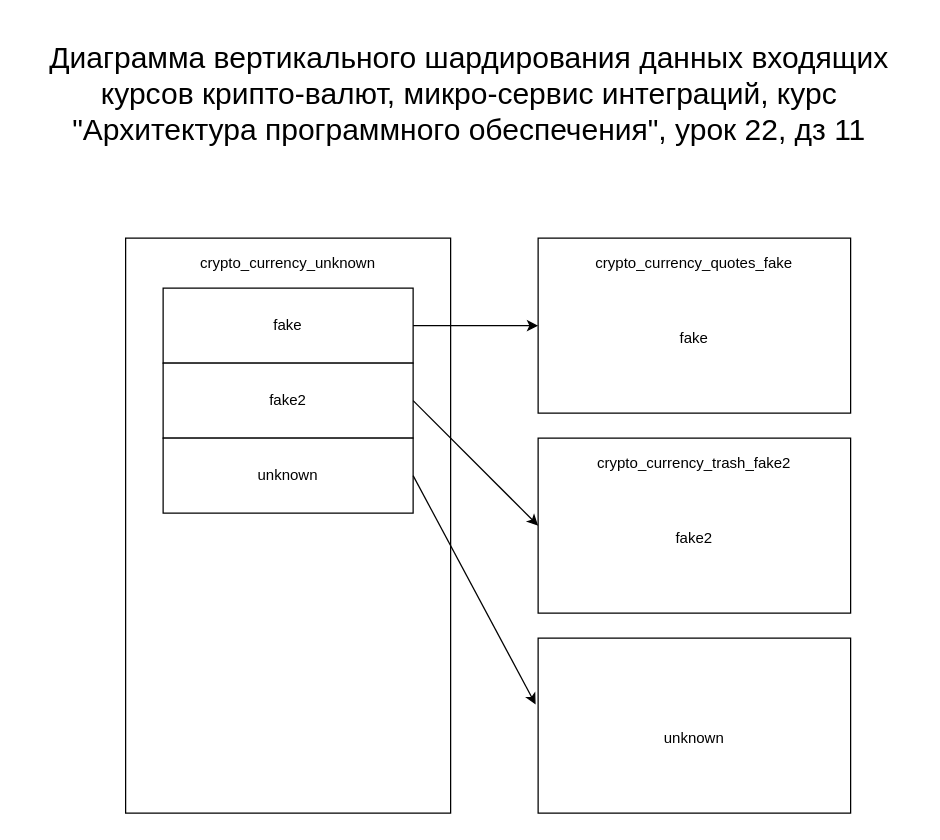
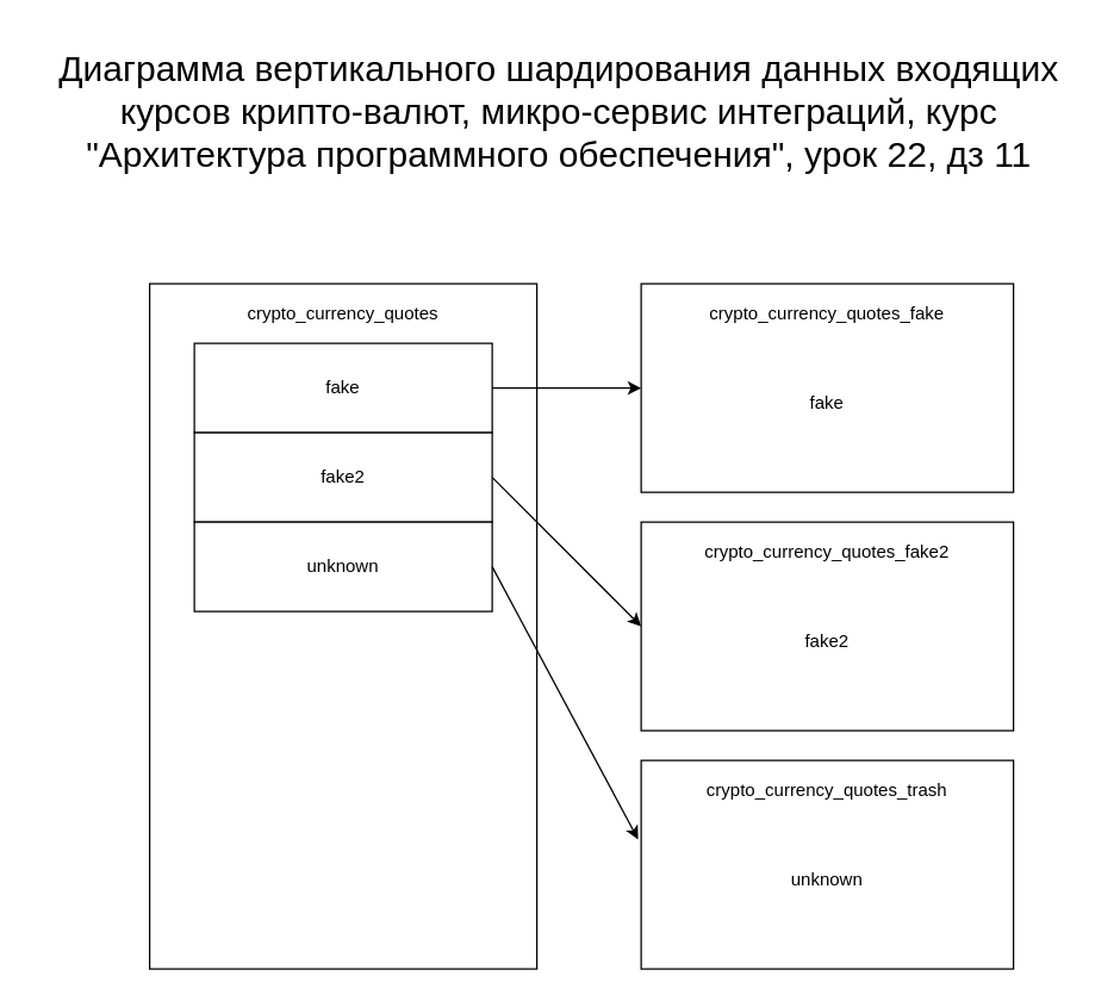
  <mxCell id="0" />
  <mxCell id="1" parent="0" />
  <mxCell id="2" value="&lt;font style=&quot;font-size: 24px&quot;&gt;Диаграмма вертикального шардирования данных входящих курсов крипто-валют, микро-сервис интеграций, курс &quot;Архитектура программного обеспечения&quot;, урок 22, дз 11&lt;br&gt;&lt;/font&gt;" style="text;html=1;strokeColor=none;fillColor=none;align=center;verticalAlign=middle;whiteSpace=wrap;rounded=0;" parent="1" vertex="1"><mxGeometry x="20" y="20" width="710" height="110" as="geometry" /></mxCell>
  <mxCell id="3" value="" style="rounded=0;whiteSpace=wrap;html=1;" parent="1" vertex="1"><mxGeometry x="100" y="190" width="260" height="460" as="geometry" /></mxCell>
  <mxCell id="4" value="" style="rounded=0;whiteSpace=wrap;html=1;" parent="1" vertex="1"><mxGeometry x="430" y="190" width="250" height="140" as="geometry" /></mxCell>
  <mxCell id="5" value="" style="rounded=0;whiteSpace=wrap;html=1;" parent="1" vertex="1"><mxGeometry x="430" y="350" width="250" height="140" as="geometry" /></mxCell>
  <mxCell id="6" value="" style="rounded=0;whiteSpace=wrap;html=1;" parent="1" vertex="1"><mxGeometry x="430" y="510" width="250" height="140" as="geometry" /></mxCell>
- <mxCell id="7" value="crypto_currency_unknown" style="text;html=1;strokeColor=none;fillColor=none;align=center;verticalAlign=middle;whiteSpace=wrap;rounded=0;" parent="1" vertex="1"><mxGeometry x="110" y="200" width="240" height="20" as="geometry" /></mxCell>
+ <mxCell id="7" value="crypto_currency_quotes" style="text;html=1;strokeColor=none;fillColor=none;align=center;verticalAlign=middle;whiteSpace=wrap;rounded=0;" parent="1" vertex="1"><mxGeometry x="110" y="200" width="240" height="20" as="geometry" /></mxCell>
  <mxCell id="8" value="crypto_currency_quotes_fake" style="text;html=1;strokeColor=none;fillColor=none;align=center;verticalAlign=middle;whiteSpace=wrap;rounded=0;" parent="1" vertex="1"><mxGeometry x="440" y="200" width="230" height="20" as="geometry" /></mxCell>
- <mxCell id="9" value="crypto_currency_trash_fake2" style="text;html=1;strokeColor=none;fillColor=none;align=center;verticalAlign=middle;whiteSpace=wrap;rounded=0;" parent="1" vertex="1"><mxGeometry x="440" y="360" width="230" height="20" as="geometry" /></mxCell>
+ <mxCell id="9" value="crypto_currency_quotes_fake2" style="text;html=1;strokeColor=none;fillColor=none;align=center;verticalAlign=middle;whiteSpace=wrap;rounded=0;" parent="1" vertex="1"><mxGeometry x="440" y="360" width="230" height="20" as="geometry" /></mxCell>
+ <mxCell id="10" value="crypto_currency_quotes_trash" style="text;html=1;strokeColor=none;fillColor=none;align=center;verticalAlign=middle;whiteSpace=wrap;rounded=0;" parent="1" vertex="1"><mxGeometry x="440" y="520" width="230" height="20" as="geometry" /></mxCell>
  <mxCell id="11" value="" style="rounded=0;whiteSpace=wrap;html=1;" parent="1" vertex="1"><mxGeometry x="130" y="230" width="200" height="60" as="geometry" /></mxCell>
  <mxCell id="12" value="fake" style="text;html=1;strokeColor=none;fillColor=none;align=center;verticalAlign=middle;whiteSpace=wrap;rounded=0;" parent="1" vertex="1"><mxGeometry x="140" y="250" width="180" height="20" as="geometry" /></mxCell>
  <mxCell id="13" value="" style="rounded=0;whiteSpace=wrap;html=1;" parent="1" vertex="1"><mxGeometry x="130" y="290" width="200" height="60" as="geometry" /></mxCell>
  <mxCell id="14" value="fake2" style="text;html=1;strokeColor=none;fillColor=none;align=center;verticalAlign=middle;whiteSpace=wrap;rounded=0;" parent="1" vertex="1"><mxGeometry x="140" y="310" width="180" height="20" as="geometry" /></mxCell>
  <mxCell id="15" value="" style="rounded=0;whiteSpace=wrap;html=1;" parent="1" vertex="1"><mxGeometry x="130" y="350" width="200" height="60" as="geometry" /></mxCell>
  <mxCell id="16" value="unknown" style="text;html=1;strokeColor=none;fillColor=none;align=center;verticalAlign=middle;whiteSpace=wrap;rounded=0;" parent="1" vertex="1"><mxGeometry x="140" y="370" width="180" height="20" as="geometry" /></mxCell>
  <mxCell id="17" value="fake" style="text;html=1;strokeColor=none;fillColor=none;align=center;verticalAlign=middle;whiteSpace=wrap;rounded=0;" parent="1" vertex="1"><mxGeometry x="440" y="260" width="230" height="20" as="geometry" /></mxCell>
  <mxCell id="18" value="fake2" style="text;html=1;strokeColor=none;fillColor=none;align=center;verticalAlign=middle;whiteSpace=wrap;rounded=0;" parent="1" vertex="1"><mxGeometry x="440" y="420" width="230" height="20" as="geometry" /></mxCell>
  <mxCell id="19" value="unknown" style="text;html=1;strokeColor=none;fillColor=none;align=center;verticalAlign=middle;whiteSpace=wrap;rounded=0;" parent="1" vertex="1"><mxGeometry x="440" y="580" width="230" height="20" as="geometry" /></mxCell>
  <mxCell id="20" value="" style="endArrow=classic;html=1;entryX=0;entryY=0.5;entryDx=0;entryDy=0;exitX=1;exitY=0.5;exitDx=0;exitDy=0;" parent="1" source="11" target="4" edge="1"><mxGeometry width="50" height="50" relative="1" as="geometry"><mxPoint x="350" y="390" as="sourcePoint" /><mxPoint x="400" y="340" as="targetPoint" /></mxGeometry></mxCell>
  <mxCell id="21" value="" style="endArrow=classic;html=1;exitX=1;exitY=0.5;exitDx=0;exitDy=0;entryX=0;entryY=0.5;entryDx=0;entryDy=0;" parent="1" source="13" target="5" edge="1"><mxGeometry width="50" height="50" relative="1" as="geometry"><mxPoint x="350" y="390" as="sourcePoint" /><mxPoint x="400" y="340" as="targetPoint" /></mxGeometry></mxCell>
  <mxCell id="22" value="" style="endArrow=classic;html=1;entryX=-0.008;entryY=0.379;entryDx=0;entryDy=0;entryPerimeter=0;exitX=1;exitY=0.5;exitDx=0;exitDy=0;" parent="1" source="15" target="6" edge="1"><mxGeometry width="50" height="50" relative="1" as="geometry"><mxPoint x="350" y="390" as="sourcePoint" /><mxPoint x="400" y="340" as="targetPoint" /></mxGeometry></mxCell>
